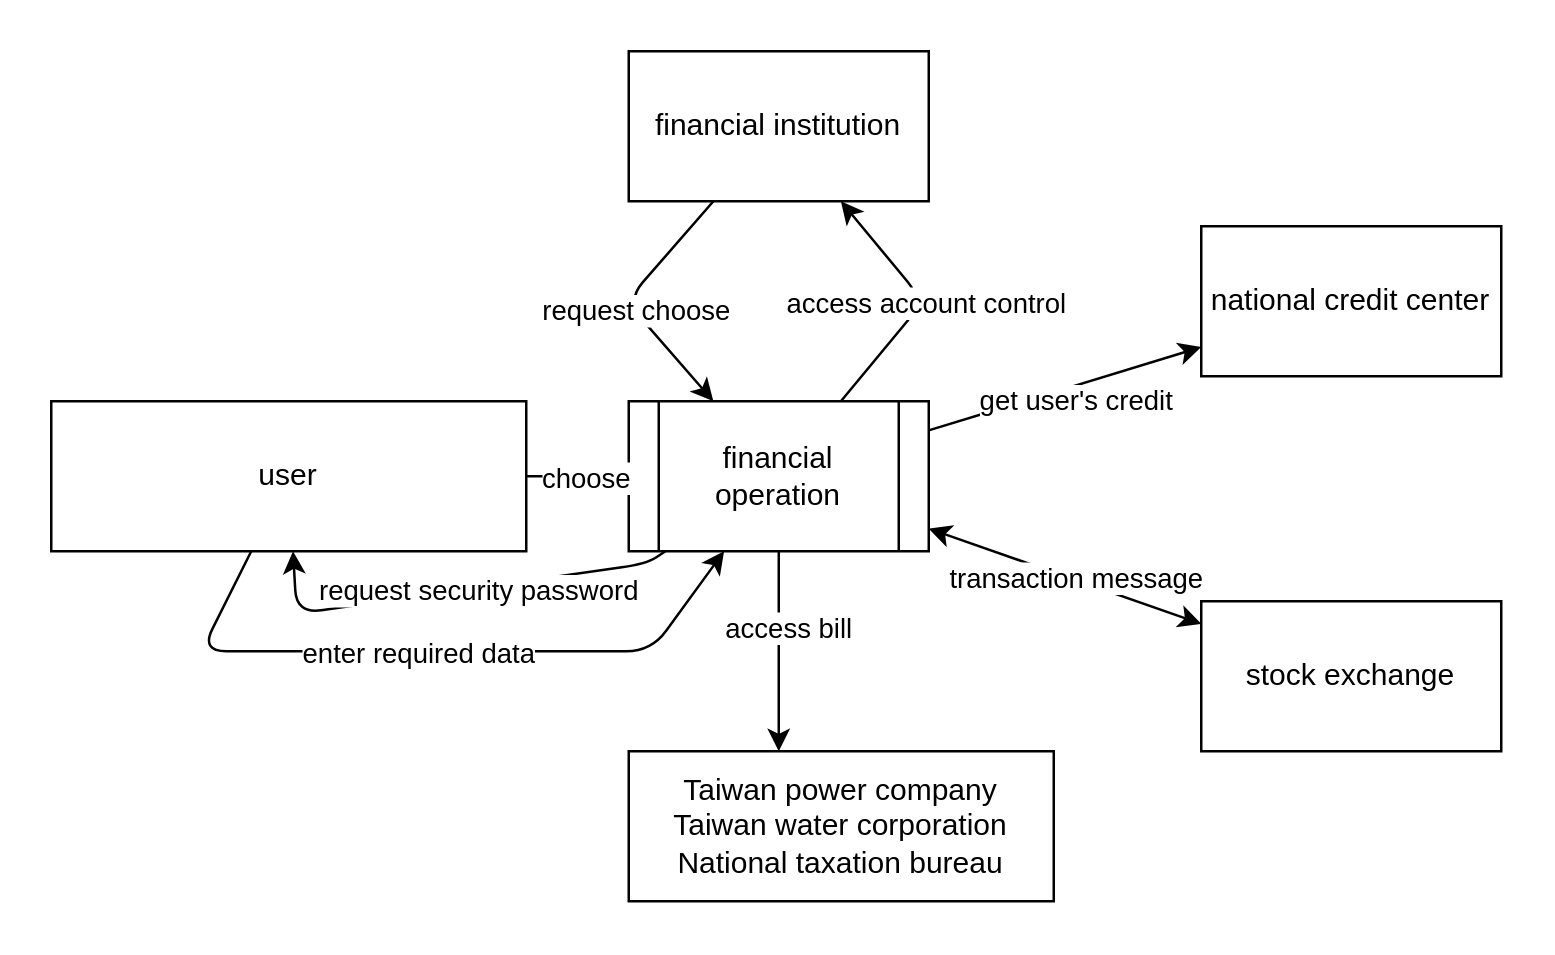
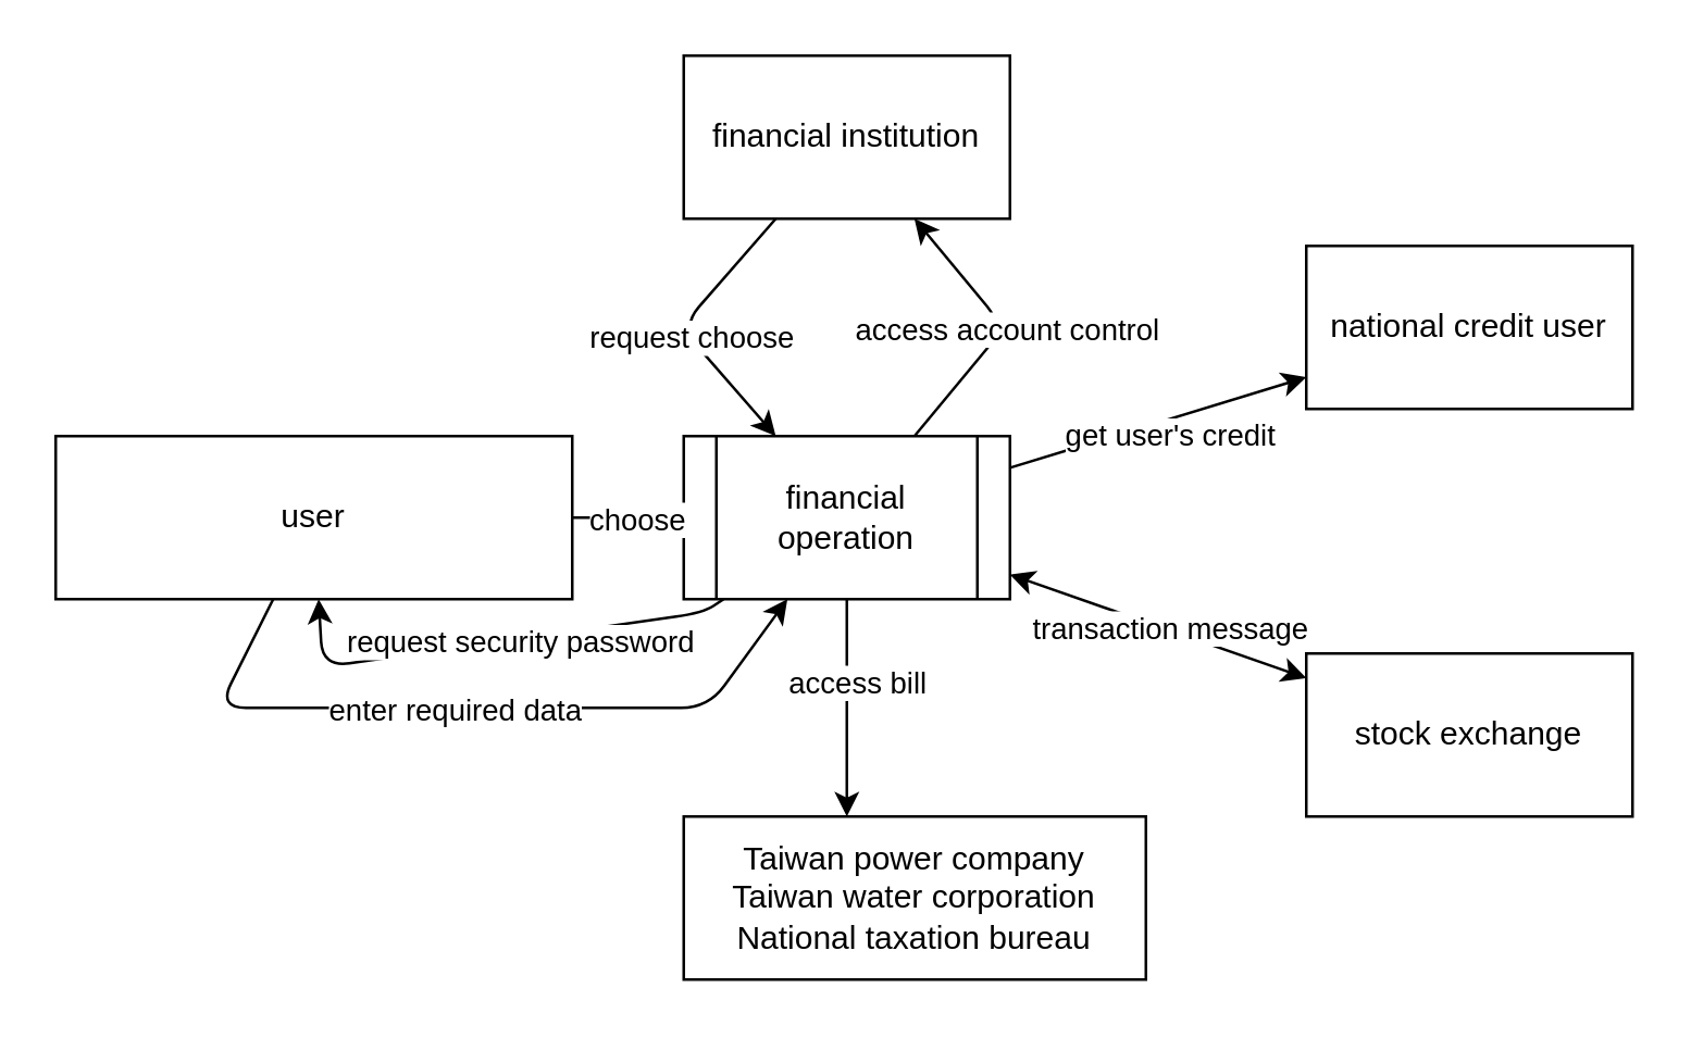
  <mxCell id="0" />
  <mxCell id="1" parent="0" />
  <mxCell id="2" value="user" style="rounded=0;whiteSpace=wrap;html=1;" vertex="1" parent="1"><mxGeometry x="20" y="160" width="190" height="60" as="geometry" /></mxCell>
  <mxCell id="3" value="financial institution" style="rounded=0;whiteSpace=wrap;html=1;" vertex="1" parent="1"><mxGeometry x="251" y="20" width="120" height="60" as="geometry" /></mxCell>
- <mxCell id="4" value="national credit center" style="rounded=0;whiteSpace=wrap;html=1;" vertex="1" parent="1"><mxGeometry x="480" y="90" width="120" height="60" as="geometry" /></mxCell>
+ <mxCell id="4" value="national credit user" style="rounded=0;whiteSpace=wrap;html=1;" vertex="1" parent="1"><mxGeometry x="480" y="90" width="120" height="60" as="geometry" /></mxCell>
  <mxCell id="5" value="stock exchange" style="rounded=0;whiteSpace=wrap;html=1;" vertex="1" parent="1"><mxGeometry x="480" y="240" width="120" height="60" as="geometry" /></mxCell>
  <mxCell id="6" value="Taiwan power company&lt;br&gt;Taiwan water corporation&lt;br&gt;National taxation bureau" style="rounded=0;whiteSpace=wrap;html=1;" vertex="1" parent="1"><mxGeometry x="251" y="300" width="170" height="60" as="geometry" /></mxCell>
  <mxCell id="7" value="financial operation" style="shape=process;whiteSpace=wrap;html=1;backgroundOutline=1;" vertex="1" parent="1"><mxGeometry x="251" y="160" width="120" height="60" as="geometry" /></mxCell>
  <mxCell id="8" value="" style="endArrow=classic;html=1;" edge="1" parent="1" source="2" target="7"><mxGeometry width="50" height="50" relative="1" as="geometry"><mxPoint x="160" y="170" as="sourcePoint" /><mxPoint x="210" y="120" as="targetPoint" /></mxGeometry></mxCell>
  <mxCell id="9" value="choose" style="edgeLabel;html=1;align=center;verticalAlign=middle;resizable=0;points=[];" vertex="1" connectable="0" parent="8"><mxGeometry x="-0.229" y="-2" relative="1" as="geometry"><mxPoint x="7" y="-2" as="offset" /></mxGeometry></mxCell>
  <mxCell id="10" value="" style="endArrow=classic;html=1;" edge="1" parent="1" source="7" target="3"><mxGeometry width="50" height="50" relative="1" as="geometry"><mxPoint x="341" y="160" as="sourcePoint" /><mxPoint x="341" y="80" as="targetPoint" /><Array as="points"><mxPoint x="369" y="120" /></Array></mxGeometry></mxCell>
  <mxCell id="11" value="access account control" style="edgeLabel;html=1;align=center;verticalAlign=middle;resizable=0;points=[];" vertex="1" connectable="0" parent="10"><mxGeometry x="0.31" relative="1" as="geometry"><mxPoint x="10.7" y="12.43" as="offset" /></mxGeometry></mxCell>
  <mxCell id="12" value="" style="endArrow=none;startArrow=classic;html=1;startFill=1;endFill=0;" edge="1" parent="1" source="7" target="3"><mxGeometry width="50" height="50" relative="1" as="geometry"><mxPoint x="278" y="220" as="sourcePoint" /><mxPoint x="280.3" y="80" as="targetPoint" /><Array as="points"><mxPoint x="250" y="120" /></Array></mxGeometry></mxCell>
  <mxCell id="13" value="request choose" style="edgeLabel;html=1;align=center;verticalAlign=middle;resizable=0;points=[];" vertex="1" connectable="0" parent="1"><mxGeometry x="349.997" y="89.998" as="geometry"><mxPoint x="-96.65" y="33.02" as="offset" /></mxGeometry></mxCell>
  <mxCell id="14" value="" style="endArrow=classic;html=1;" edge="1" parent="1" source="2" target="7"><mxGeometry width="50" height="50" relative="1" as="geometry"><mxPoint x="80" y="240" as="sourcePoint" /><mxPoint x="289.167" y="246.5" as="targetPoint" /><Array as="points"><mxPoint x="80" y="260" /><mxPoint x="260" y="260" /></Array></mxGeometry></mxCell>
  <mxCell id="15" value="enter required data" style="edgeLabel;html=1;align=center;verticalAlign=middle;resizable=0;points=[];" vertex="1" connectable="0" parent="14"><mxGeometry x="-0.304" y="-1" relative="1" as="geometry"><mxPoint x="36" y="-1" as="offset" /></mxGeometry></mxCell>
  <mxCell id="16" value="" style="endArrow=classic;html=1;" edge="1" parent="1" source="7" target="2"><mxGeometry width="50" height="50" relative="1" as="geometry"><mxPoint x="268.14" y="220.004" as="sourcePoint" /><mxPoint x="99.998" y="220.09" as="targetPoint" /><Array as="points"><mxPoint x="258.14" y="224.99" /><mxPoint x="118.14" y="244.99" /></Array></mxGeometry></mxCell>
  <mxCell id="17" value="request security password" style="edgeLabel;html=1;align=center;verticalAlign=middle;resizable=0;points=[];" vertex="1" connectable="0" parent="16"><mxGeometry x="0.059" relative="1" as="geometry"><mxPoint x="15.0" y="-1.47" as="offset" /></mxGeometry></mxCell>
  <mxCell id="18" value="" style="endArrow=classic;html=1;" edge="1" parent="1" source="7" target="4"><mxGeometry width="50" height="50" relative="1" as="geometry"><mxPoint x="370" y="230" as="sourcePoint" /><mxPoint x="500" y="230" as="targetPoint" /><Array as="points" /></mxGeometry></mxCell>
  <mxCell id="19" value="get user's credit" style="edgeLabel;html=1;align=center;verticalAlign=middle;resizable=0;points=[];" vertex="1" connectable="0" parent="18"><mxGeometry x="-0.5" y="1" relative="1" as="geometry"><mxPoint x="32.5" y="-2.52" as="offset" /></mxGeometry></mxCell>
  <mxCell id="20" value="" style="endArrow=classic;startArrow=classic;html=1;" edge="1" parent="1" source="7" target="5"><mxGeometry width="50" height="50" relative="1" as="geometry"><mxPoint x="370" y="230" as="sourcePoint" /><mxPoint x="550" y="230" as="targetPoint" /></mxGeometry></mxCell>
  <mxCell id="21" value="transaction message" style="edgeLabel;html=1;align=center;verticalAlign=middle;resizable=0;points=[];" vertex="1" connectable="0" parent="20"><mxGeometry x="-0.503" relative="1" as="geometry"><mxPoint x="31.62" y="9.48" as="offset" /></mxGeometry></mxCell>
  <mxCell id="22" style="edgeStyle=orthogonalEdgeStyle;rounded=0;orthogonalLoop=1;jettySize=auto;html=1;" edge="1" parent="1" source="7" target="6"><mxGeometry relative="1" as="geometry"><mxPoint x="360" y="230" as="sourcePoint" /><mxPoint x="500" y="230" as="targetPoint" /><Array as="points"><mxPoint x="311" y="290" /><mxPoint x="311" y="290" /></Array></mxGeometry></mxCell>
  <mxCell id="23" value="access bill" style="edgeLabel;html=1;align=center;verticalAlign=middle;resizable=0;points=[];" vertex="1" connectable="0" parent="22"><mxGeometry x="-0.249" y="2" relative="1" as="geometry"><mxPoint x="1" as="offset" /></mxGeometry></mxCell>
